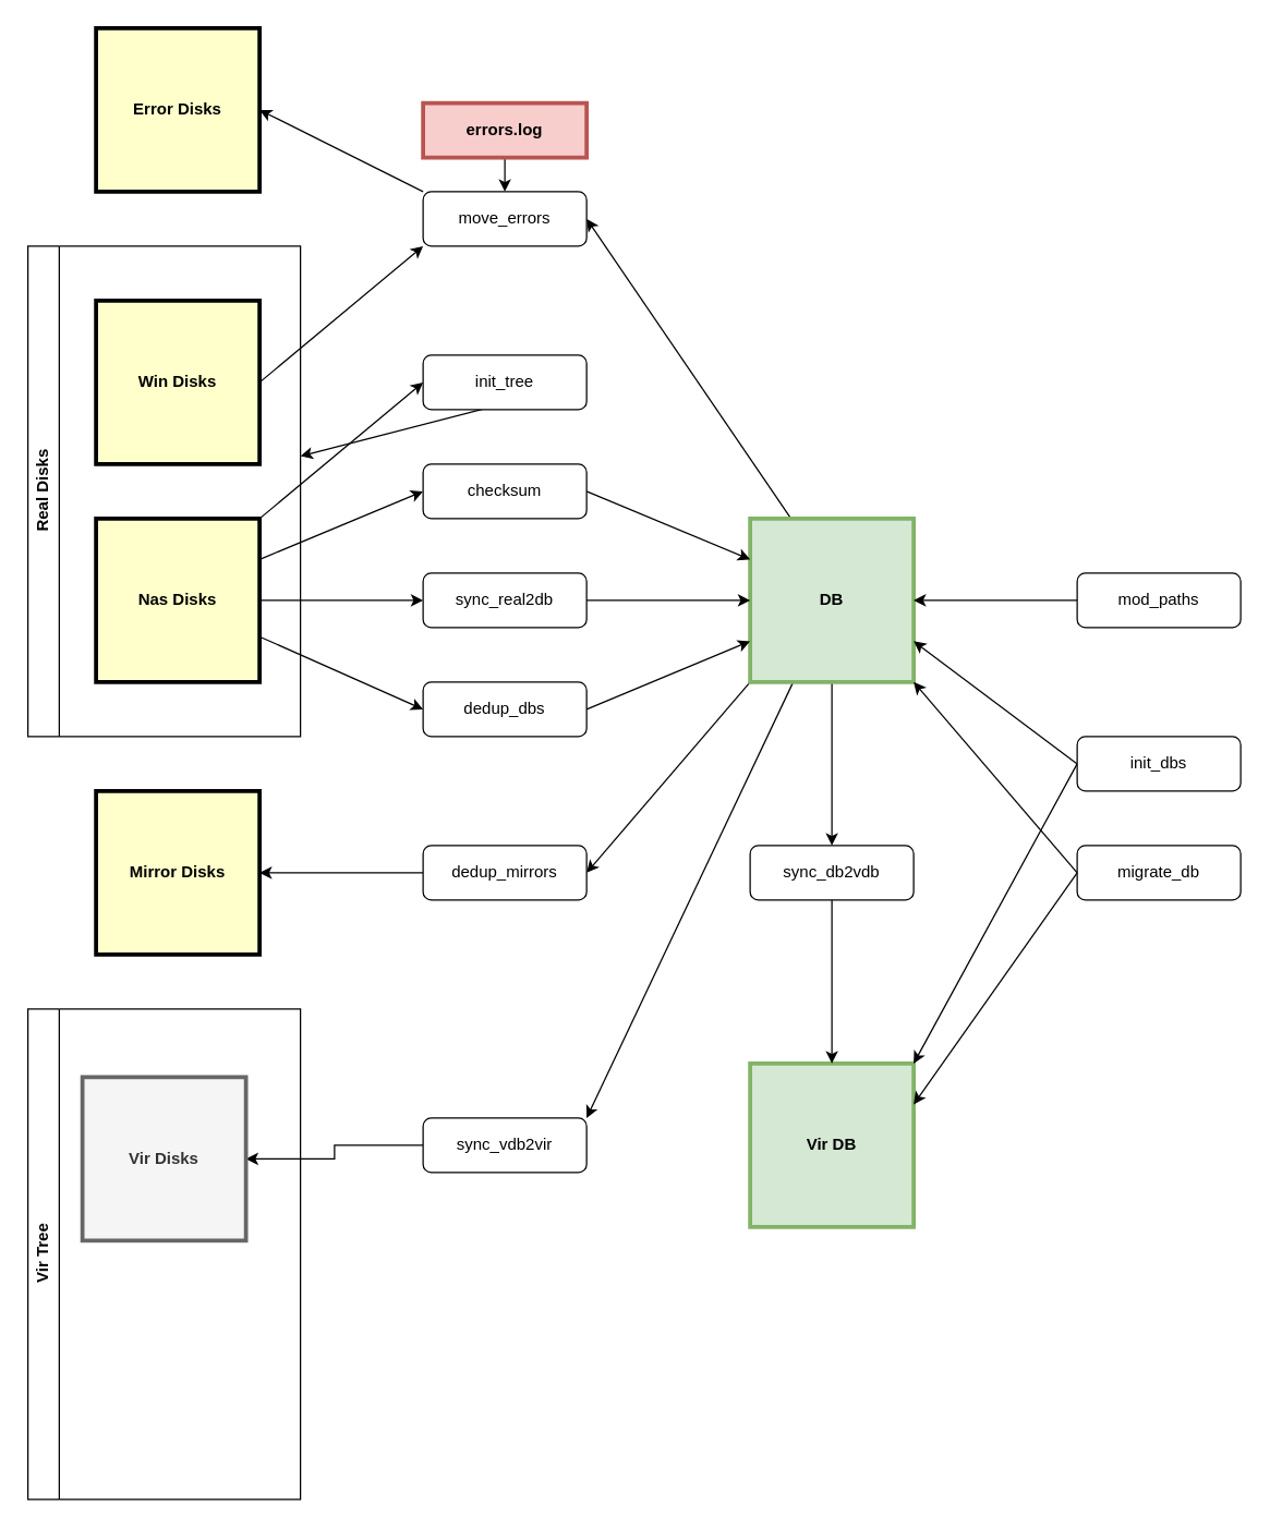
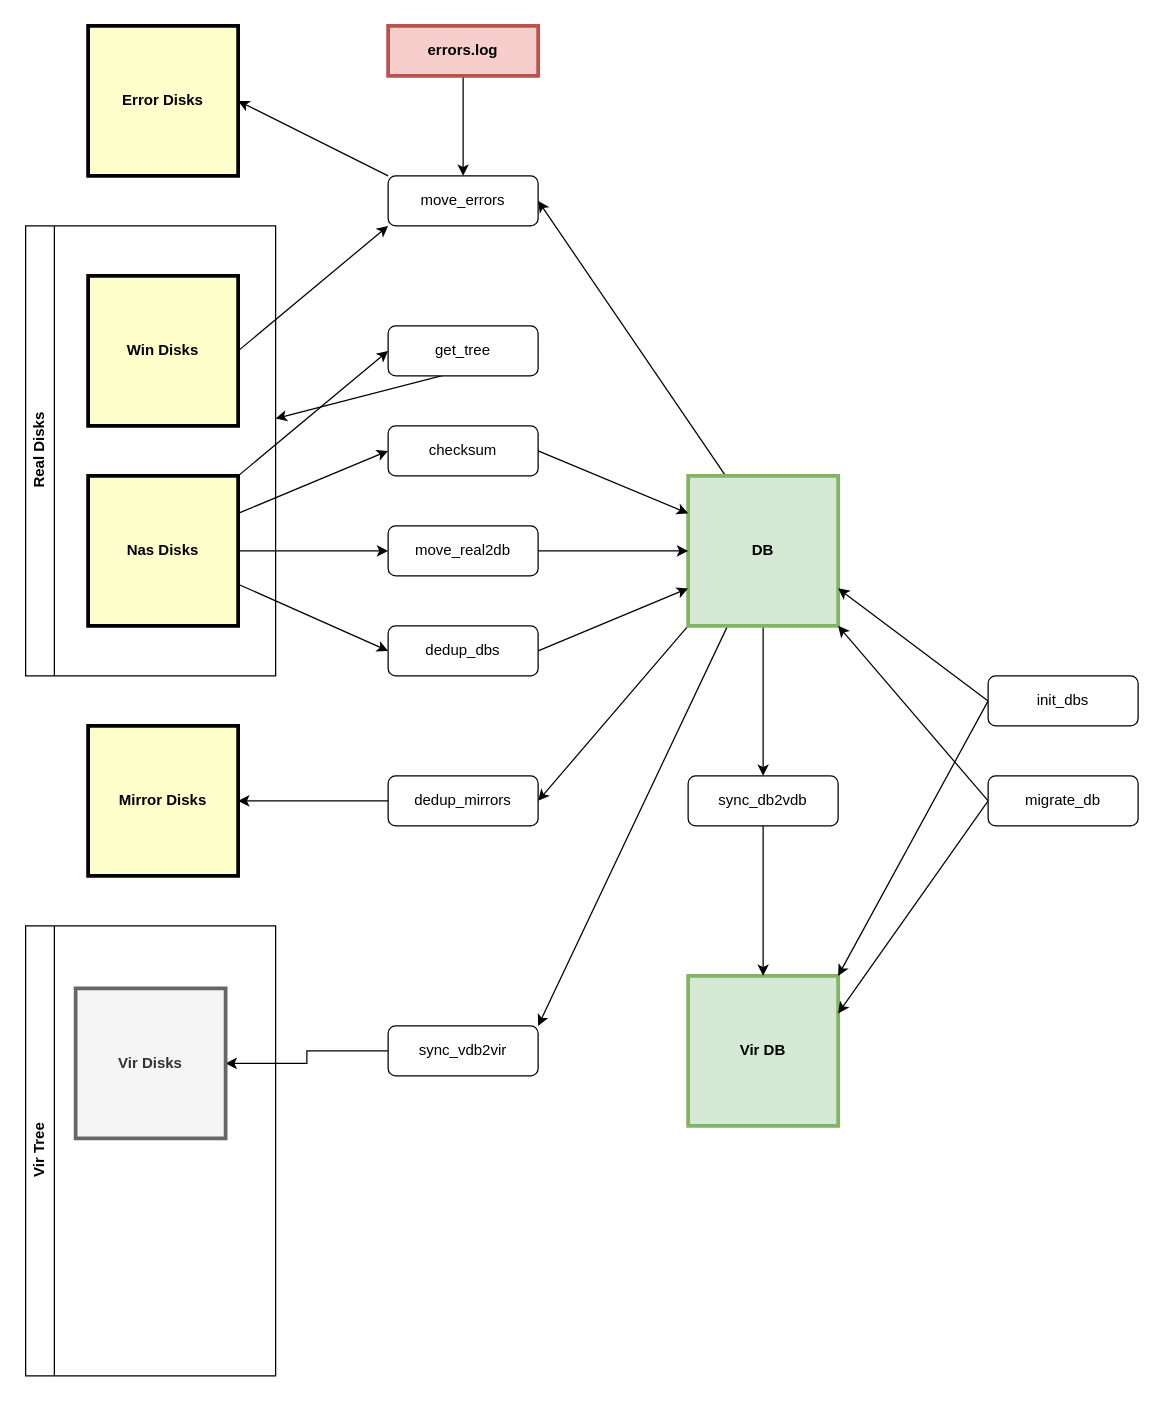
  <mxCell id="0" />
  <mxCell id="1" parent="0" />
  <mxCell id="2" style="edgeStyle=orthogonalEdgeStyle;rounded=0;orthogonalLoop=1;jettySize=auto;html=1;" parent="1" source="6" target="21" edge="1"><mxGeometry relative="1" as="geometry" /></mxCell>
  <mxCell id="3" style="rounded=0;orthogonalLoop=1;jettySize=auto;html=1;entryX=0;entryY=0.5;entryDx=0;entryDy=0;exitX=1;exitY=0.25;exitDx=0;exitDy=0;" parent="1" source="6" target="23" edge="1"><mxGeometry relative="1" as="geometry" /></mxCell>
  <mxCell id="4" style="rounded=0;orthogonalLoop=1;jettySize=auto;html=1;entryX=0;entryY=0.5;entryDx=0;entryDy=0;" parent="1" source="6" target="25" edge="1"><mxGeometry relative="1" as="geometry" /></mxCell>
  <mxCell id="5" style="rounded=0;orthogonalLoop=1;jettySize=auto;html=1;entryX=0;entryY=0.5;entryDx=0;entryDy=0;" parent="1" target="16" edge="1"><mxGeometry relative="1" as="geometry"><mxPoint x="190" y="380" as="sourcePoint" /></mxGeometry></mxCell>
  <mxCell id="6" value="Nas Disks" style="whiteSpace=wrap;align=center;verticalAlign=middle;fontStyle=1;strokeWidth=3;fillColor=#FFFFCC" parent="1" vertex="1"><mxGeometry x="70" y="380" width="120" height="120" as="geometry" /></mxCell>
  <mxCell id="7" style="rounded=0;orthogonalLoop=1;jettySize=auto;html=1;entryX=1;entryY=0.5;entryDx=0;entryDy=0;exitX=0;exitY=1;exitDx=0;exitDy=0;" parent="1" source="11" target="27" edge="1"><mxGeometry relative="1" as="geometry" /></mxCell>
  <mxCell id="8" style="rounded=0;orthogonalLoop=1;jettySize=auto;html=1;entryX=1;entryY=0.5;entryDx=0;entryDy=0;exitX=0.25;exitY=0;exitDx=0;exitDy=0;" parent="1" source="11" target="29" edge="1"><mxGeometry relative="1" as="geometry" /></mxCell>
  <mxCell id="9" style="rounded=0;orthogonalLoop=1;jettySize=auto;html=1;entryX=0.5;entryY=0;entryDx=0;entryDy=0;" parent="1" source="11" target="41" edge="1"><mxGeometry relative="1" as="geometry" /></mxCell>
  <mxCell id="10" style="rounded=0;orthogonalLoop=1;jettySize=auto;html=1;entryX=1;entryY=0;entryDx=0;entryDy=0;" parent="1" source="11" target="43" edge="1"><mxGeometry relative="1" as="geometry" /></mxCell>
  <mxCell id="11" value="DB" style="whiteSpace=wrap;align=center;verticalAlign=middle;fontStyle=1;strokeWidth=3;fillColor=#d5e8d4;strokeColor=#82b366;" parent="1" vertex="1"><mxGeometry x="550" y="380" width="120" height="120" as="geometry" /></mxCell>
  <mxCell id="12" value="Vir DB" style="whiteSpace=wrap;align=center;verticalAlign=middle;fontStyle=1;strokeWidth=3;fillColor=#d5e8d4;strokeColor=#82b366;" parent="1" vertex="1"><mxGeometry x="550" y="780" width="120" height="120" as="geometry" /></mxCell>
  <mxCell id="13" value="Mirror Disks" style="whiteSpace=wrap;align=center;verticalAlign=middle;fontStyle=1;strokeWidth=3;fillColor=#FFFFCC" parent="1" vertex="1"><mxGeometry x="70" y="580" width="120" height="120" as="geometry" /></mxCell>
  <mxCell id="14" value="Error Disks" style="whiteSpace=wrap;align=center;verticalAlign=middle;fontStyle=1;strokeWidth=3;fillColor=#FFFFCC" parent="1" vertex="1"><mxGeometry x="70" y="20" width="120" height="120" as="geometry" /></mxCell>
  <mxCell id="15" value="" style="endArrow=classic;html=1;rounded=0;exitX=1;exitY=0.5;exitDx=0;exitDy=0;startArrow=none;" parent="1" source="16" target="34" edge="1"><mxGeometry width="50" height="50" relative="1" as="geometry"><mxPoint x="420" y="490" as="sourcePoint" /><mxPoint x="470" y="440" as="targetPoint" /></mxGeometry></mxCell>
- <mxCell id="16" value="init_tree" style="rounded=1;whiteSpace=wrap;html=1;" parent="1" vertex="1"><mxGeometry x="310" y="260" width="120" height="40" as="geometry" /></mxCell>
+ <mxCell id="16" value="get_tree" style="rounded=1;whiteSpace=wrap;html=1;" parent="1" vertex="1"><mxGeometry x="310" y="260" width="120" height="40" as="geometry" /></mxCell>
  <mxCell id="17" style="rounded=0;orthogonalLoop=1;jettySize=auto;html=1;exitX=0;exitY=0.5;exitDx=0;exitDy=0;entryX=1;entryY=0.75;entryDx=0;entryDy=0;" parent="1" source="19" target="11" edge="1"><mxGeometry relative="1" as="geometry"><mxPoint x="670" y="440" as="targetPoint" /></mxGeometry></mxCell>
  <mxCell id="18" style="rounded=0;orthogonalLoop=1;jettySize=auto;html=1;entryX=1;entryY=0;entryDx=0;entryDy=0;exitX=0;exitY=0.5;exitDx=0;exitDy=0;" parent="1" source="19" target="12" edge="1"><mxGeometry relative="1" as="geometry" /></mxCell>
  <mxCell id="19" value="init_dbs" style="rounded=1;whiteSpace=wrap;html=1;" parent="1" vertex="1"><mxGeometry x="790" y="540" width="120" height="40" as="geometry" /></mxCell>
  <mxCell id="20" style="rounded=0;orthogonalLoop=1;jettySize=auto;html=1;exitX=1;exitY=0.5;exitDx=0;exitDy=0;entryX=0;entryY=0.5;entryDx=0;entryDy=0;" parent="1" source="21" target="11" edge="1"><mxGeometry relative="1" as="geometry" /></mxCell>
- <mxCell id="21" value="sync_real2db" style="rounded=1;whiteSpace=wrap;html=1;" parent="1" vertex="1"><mxGeometry x="310" y="420" width="120" height="40" as="geometry" /></mxCell>
+ <mxCell id="21" value="move_real2db" style="rounded=1;whiteSpace=wrap;html=1;" parent="1" vertex="1"><mxGeometry x="310" y="420" width="120" height="40" as="geometry" /></mxCell>
  <mxCell id="22" style="rounded=0;orthogonalLoop=1;jettySize=auto;html=1;entryX=0;entryY=0.25;entryDx=0;entryDy=0;exitX=1;exitY=0.5;exitDx=0;exitDy=0;" parent="1" source="23" target="11" edge="1"><mxGeometry relative="1" as="geometry" /></mxCell>
  <mxCell id="23" value="checksum" style="rounded=1;whiteSpace=wrap;html=1;" parent="1" vertex="1"><mxGeometry x="310" y="340" width="120" height="40" as="geometry" /></mxCell>
  <mxCell id="24" style="rounded=0;orthogonalLoop=1;jettySize=auto;html=1;entryX=0;entryY=0.75;entryDx=0;entryDy=0;exitX=1;exitY=0.5;exitDx=0;exitDy=0;" parent="1" source="25" target="11" edge="1"><mxGeometry relative="1" as="geometry" /></mxCell>
  <mxCell id="25" value="dedup_dbs" style="rounded=1;whiteSpace=wrap;html=1;" parent="1" vertex="1"><mxGeometry x="310" y="500" width="120" height="40" as="geometry" /></mxCell>
  <mxCell id="26" style="rounded=0;orthogonalLoop=1;jettySize=auto;html=1;exitX=0;exitY=0.5;exitDx=0;exitDy=0;entryX=1;entryY=0.5;entryDx=0;entryDy=0;" parent="1" source="27" target="13" edge="1"><mxGeometry relative="1" as="geometry" /></mxCell>
  <mxCell id="27" value="dedup_mirrors" style="rounded=1;whiteSpace=wrap;html=1;" parent="1" vertex="1"><mxGeometry x="310" y="620" width="120" height="40" as="geometry" /></mxCell>
  <mxCell id="28" style="rounded=0;orthogonalLoop=1;jettySize=auto;html=1;exitX=0;exitY=0;exitDx=0;exitDy=0;entryX=1;entryY=0.5;entryDx=0;entryDy=0;" parent="1" source="29" target="14" edge="1"><mxGeometry relative="1" as="geometry" /></mxCell>
  <mxCell id="29" value="move_errors" style="rounded=1;whiteSpace=wrap;html=1;" parent="1" vertex="1"><mxGeometry x="310" y="140" width="120" height="40" as="geometry" /></mxCell>
  <mxCell id="30" style="rounded=0;orthogonalLoop=1;jettySize=auto;html=1;" parent="1" source="31" target="29" edge="1"><mxGeometry relative="1" as="geometry" /></mxCell>
- <mxCell id="31" value="errors.log" style="whiteSpace=wrap;align=center;verticalAlign=middle;fontStyle=1;strokeWidth=3;fillColor=#f8cecc;strokeColor=#b85450;" parent="1" vertex="1"><mxGeometry x="310" y="75" width="120" height="40" as="geometry" /></mxCell>
+ <mxCell id="31" value="errors.log" style="whiteSpace=wrap;align=center;verticalAlign=middle;fontStyle=1;strokeWidth=3;fillColor=#f8cecc;strokeColor=#b85450;" parent="1" vertex="1"><mxGeometry x="310" y="20" width="120" height="40" as="geometry" /></mxCell>
  <mxCell id="32" style="rounded=0;orthogonalLoop=1;jettySize=auto;html=1;entryX=0;entryY=1;entryDx=0;entryDy=0;exitX=1;exitY=0.5;exitDx=0;exitDy=0;" parent="1" source="33" target="29" edge="1"><mxGeometry relative="1" as="geometry" /></mxCell>
  <mxCell id="33" value="Win Disks" style="whiteSpace=wrap;align=center;verticalAlign=middle;fontStyle=1;strokeWidth=3;fillColor=#FFFFCC" parent="1" vertex="1"><mxGeometry x="70" y="220" width="120" height="120" as="geometry" /></mxCell>
  <mxCell id="34" value="Real Disks" style="swimlane;horizontal=0;whiteSpace=wrap;html=1;" parent="1" vertex="1"><mxGeometry x="20" y="180" width="200" height="360" as="geometry" /></mxCell>
- <mxCell id="35" style="rounded=0;orthogonalLoop=1;jettySize=auto;html=1;exitX=0;exitY=0.5;exitDx=0;exitDy=0;entryX=1;entryY=0.5;entryDx=0;entryDy=0;" parent="1" source="36" target="11" edge="1"><mxGeometry relative="1" as="geometry"><mxPoint x="670" y="440" as="targetPoint" /></mxGeometry></mxCell>
- <mxCell id="36" value="mod_paths" style="rounded=1;whiteSpace=wrap;html=1;" parent="1" vertex="1"><mxGeometry x="790" y="420" width="120" height="40" as="geometry" /></mxCell>
  <mxCell id="37" style="rounded=0;orthogonalLoop=1;jettySize=auto;html=1;entryX=1;entryY=0.25;entryDx=0;entryDy=0;exitX=0;exitY=0.5;exitDx=0;exitDy=0;" parent="1" source="39" target="12" edge="1"><mxGeometry relative="1" as="geometry" /></mxCell>
  <mxCell id="38" style="rounded=0;orthogonalLoop=1;jettySize=auto;html=1;entryX=1;entryY=1;entryDx=0;entryDy=0;exitX=0;exitY=0.5;exitDx=0;exitDy=0;" parent="1" source="39" target="11" edge="1"><mxGeometry relative="1" as="geometry"><mxPoint x="750" y="600" as="sourcePoint" /></mxGeometry></mxCell>
  <mxCell id="39" value="migrate_db" style="rounded=1;whiteSpace=wrap;html=1;" parent="1" vertex="1"><mxGeometry x="790" y="620" width="120" height="40" as="geometry" /></mxCell>
  <mxCell id="40" style="rounded=0;orthogonalLoop=1;jettySize=auto;html=1;exitX=0.5;exitY=1;exitDx=0;exitDy=0;" parent="1" source="41" target="12" edge="1"><mxGeometry relative="1" as="geometry" /></mxCell>
  <mxCell id="41" value="sync_db2vdb" style="rounded=1;whiteSpace=wrap;html=1;" parent="1" vertex="1"><mxGeometry x="550" y="620" width="120" height="40" as="geometry" /></mxCell>
  <mxCell id="42" style="edgeStyle=orthogonalEdgeStyle;rounded=0;orthogonalLoop=1;jettySize=auto;html=1;" parent="1" source="43" target="45" edge="1"><mxGeometry relative="1" as="geometry" /></mxCell>
  <mxCell id="43" value="sync_vdb2vir" style="rounded=1;whiteSpace=wrap;html=1;" parent="1" vertex="1"><mxGeometry x="310" y="820" width="120" height="40" as="geometry" /></mxCell>
  <mxCell id="44" value="Vir Tree" style="swimlane;horizontal=0;whiteSpace=wrap;html=1;" parent="1" vertex="1"><mxGeometry x="20" y="740" width="200" height="360" as="geometry" /></mxCell>
  <mxCell id="45" value="Vir Disks" style="whiteSpace=wrap;align=center;verticalAlign=middle;fontStyle=1;strokeWidth=3;fillColor=#f5f5f5;strokeColor=#666666;fontColor=#333333;" parent="44" vertex="1"><mxGeometry x="40" y="50" width="120" height="120" as="geometry" /></mxCell>
